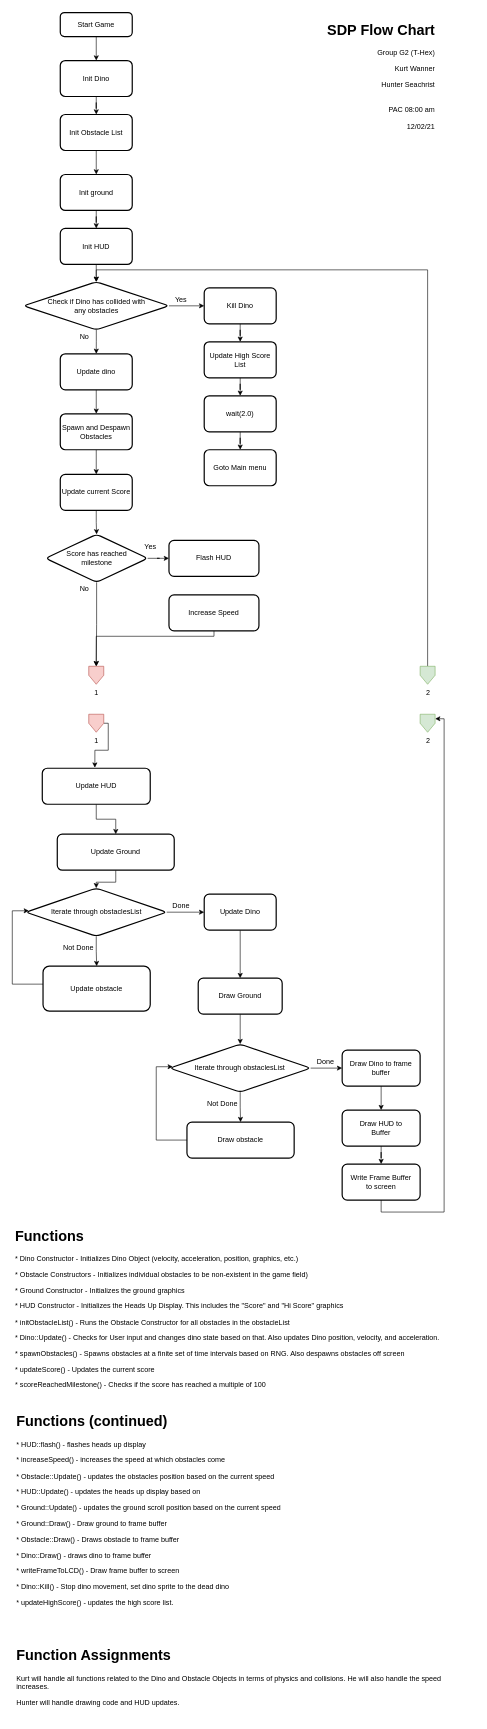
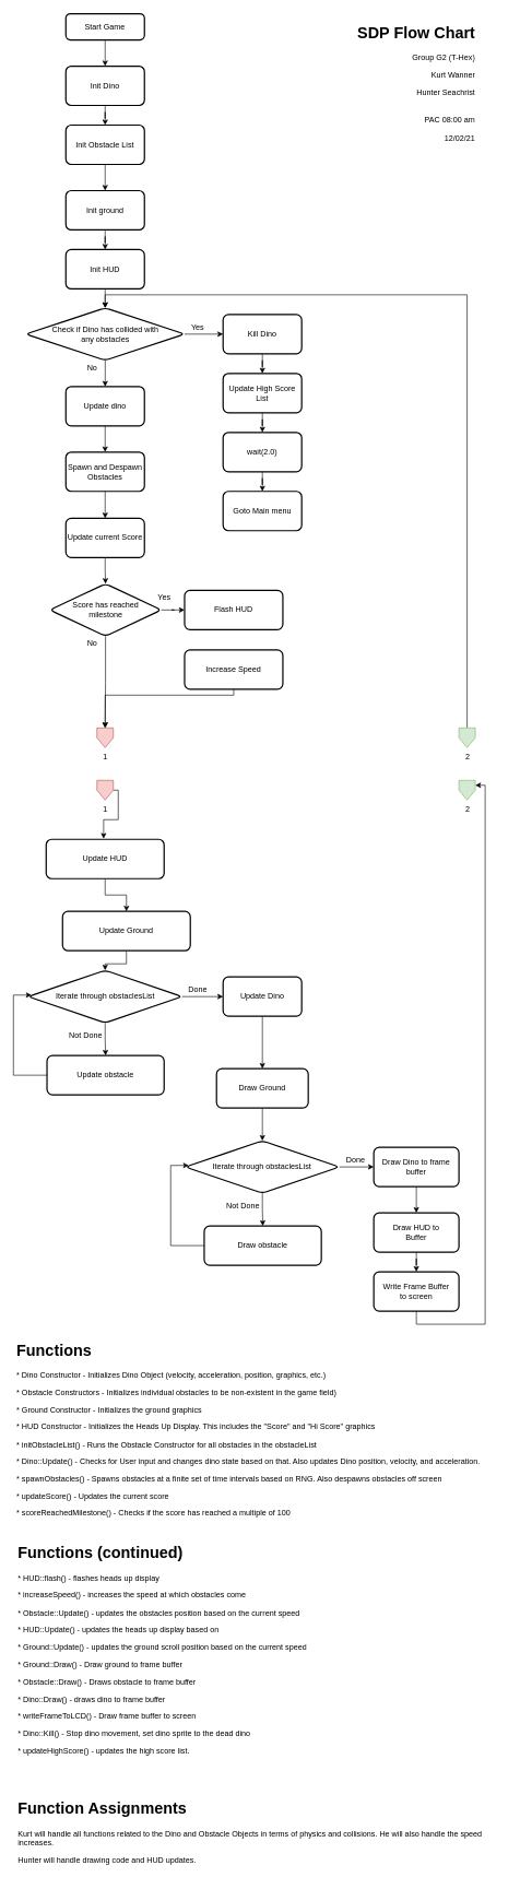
  <mxCell id="0" />
  <mxCell id="1" parent="0" />
  <mxCell id="2" value="" style="edgeStyle=orthogonalEdgeStyle;rounded=0;orthogonalLoop=1;jettySize=auto;html=1;" parent="1" source="3" target="5" edge="1"><mxGeometry relative="1" as="geometry" /></mxCell>
  <mxCell id="3" value="Start Game" style="rounded=1;whiteSpace=wrap;html=1;absoluteArcSize=1;arcSize=14;strokeWidth=2;" parent="1" vertex="1"><mxGeometry x="100" y="20" width="120" height="40" as="geometry" /></mxCell>
  <mxCell id="4" value="" style="edgeStyle=orthogonalEdgeStyle;rounded=0;orthogonalLoop=1;jettySize=auto;html=1;" parent="1" source="5" target="7" edge="1"><mxGeometry relative="1" as="geometry" /></mxCell>
  <mxCell id="5" value="Init Dino" style="whiteSpace=wrap;html=1;rounded=1;strokeWidth=2;arcSize=14;" parent="1" vertex="1"><mxGeometry x="100" y="100" width="120" height="60" as="geometry" /></mxCell>
  <mxCell id="6" value="" style="edgeStyle=orthogonalEdgeStyle;rounded=0;orthogonalLoop=1;jettySize=auto;html=1;" parent="1" source="7" target="9" edge="1"><mxGeometry relative="1" as="geometry" /></mxCell>
  <mxCell id="7" value="Init Obstacle List" style="whiteSpace=wrap;html=1;rounded=1;strokeWidth=2;arcSize=14;" parent="1" vertex="1"><mxGeometry x="100" y="190" width="120" height="60" as="geometry" /></mxCell>
  <mxCell id="8" value="" style="edgeStyle=orthogonalEdgeStyle;rounded=0;orthogonalLoop=1;jettySize=auto;html=1;" parent="1" source="9" target="32" edge="1"><mxGeometry relative="1" as="geometry" /></mxCell>
  <mxCell id="9" value="Init ground" style="whiteSpace=wrap;html=1;rounded=1;strokeWidth=2;arcSize=14;" parent="1" vertex="1"><mxGeometry x="100" y="290" width="120" height="60" as="geometry" /></mxCell>
  <mxCell id="10" value="" style="edgeStyle=orthogonalEdgeStyle;rounded=0;orthogonalLoop=1;jettySize=auto;html=1;" parent="1" source="12" target="14" edge="1"><mxGeometry relative="1" as="geometry" /></mxCell>
  <mxCell id="11" value="" style="edgeStyle=orthogonalEdgeStyle;rounded=0;orthogonalLoop=1;jettySize=auto;html=1;" parent="1" source="12" target="22" edge="1"><mxGeometry relative="1" as="geometry" /></mxCell>
  <mxCell id="12" value="&lt;div&gt;Check if Dino has collided with &lt;br&gt;&lt;/div&gt;&lt;div&gt;any obstacles&lt;/div&gt;" style="rhombus;whiteSpace=wrap;html=1;rounded=1;strokeWidth=2;arcSize=14;" parent="1" vertex="1"><mxGeometry x="38.75" y="469" width="242.5" height="80" as="geometry" /></mxCell>
  <mxCell id="13" value="" style="edgeStyle=orthogonalEdgeStyle;rounded=0;orthogonalLoop=1;jettySize=auto;html=1;" parent="1" source="14" target="17" edge="1"><mxGeometry relative="1" as="geometry" /></mxCell>
  <mxCell id="14" value="Kill Dino" style="whiteSpace=wrap;html=1;rounded=1;strokeWidth=2;arcSize=14;" parent="1" vertex="1"><mxGeometry x="340" y="479" width="120" height="60" as="geometry" /></mxCell>
  <mxCell id="15" value="&lt;div&gt;Yes&lt;/div&gt;" style="text;html=1;align=center;verticalAlign=middle;resizable=0;points=[];autosize=1;strokeColor=none;fillColor=none;" parent="1" vertex="1"><mxGeometry x="281.25" y="489" width="40" height="20" as="geometry" /></mxCell>
  <mxCell id="16" value="" style="edgeStyle=orthogonalEdgeStyle;rounded=0;orthogonalLoop=1;jettySize=auto;html=1;" parent="1" source="17" target="19" edge="1"><mxGeometry relative="1" as="geometry" /></mxCell>
  <mxCell id="17" value="Update High Score List" style="whiteSpace=wrap;html=1;rounded=1;strokeWidth=2;arcSize=14;" parent="1" vertex="1"><mxGeometry x="340" y="569" width="120" height="60" as="geometry" /></mxCell>
  <mxCell id="18" value="" style="edgeStyle=orthogonalEdgeStyle;rounded=0;orthogonalLoop=1;jettySize=auto;html=1;" parent="1" source="19" target="20" edge="1"><mxGeometry relative="1" as="geometry" /></mxCell>
  <mxCell id="19" value="wait(2.0)" style="whiteSpace=wrap;html=1;rounded=1;strokeWidth=2;arcSize=14;" parent="1" vertex="1"><mxGeometry x="340" y="659" width="120" height="60" as="geometry" /></mxCell>
  <mxCell id="20" value="Goto Main menu" style="whiteSpace=wrap;html=1;rounded=1;strokeWidth=2;arcSize=14;" parent="1" vertex="1"><mxGeometry x="340" y="749" width="120" height="60" as="geometry" /></mxCell>
  <mxCell id="21" value="" style="edgeStyle=orthogonalEdgeStyle;rounded=0;orthogonalLoop=1;jettySize=auto;html=1;" parent="1" source="22" target="24" edge="1"><mxGeometry relative="1" as="geometry" /></mxCell>
  <mxCell id="22" value="Update dino" style="whiteSpace=wrap;html=1;rounded=1;strokeWidth=2;arcSize=14;" parent="1" vertex="1"><mxGeometry x="100" y="589" width="120" height="60" as="geometry" /></mxCell>
  <mxCell id="23" value="" style="edgeStyle=orthogonalEdgeStyle;rounded=0;orthogonalLoop=1;jettySize=auto;html=1;entryX=0.5;entryY=0;entryDx=0;entryDy=0;" parent="1" source="24" target="26" edge="1"><mxGeometry relative="1" as="geometry"><mxPoint x="160" y="789" as="targetPoint" /></mxGeometry></mxCell>
  <mxCell id="24" value="Spawn and Despawn Obstacles" style="whiteSpace=wrap;html=1;rounded=1;strokeWidth=2;arcSize=14;" parent="1" vertex="1"><mxGeometry x="100" y="689" width="120" height="60" as="geometry" /></mxCell>
  <mxCell id="25" value="" style="edgeStyle=orthogonalEdgeStyle;rounded=0;orthogonalLoop=1;jettySize=auto;html=1;" parent="1" source="26" target="29" edge="1"><mxGeometry relative="1" as="geometry" /></mxCell>
  <mxCell id="26" value="Update current Score" style="whiteSpace=wrap;html=1;rounded=1;strokeWidth=2;arcSize=14;" parent="1" vertex="1"><mxGeometry x="100" y="790" width="120" height="60" as="geometry" /></mxCell>
  <mxCell id="27" value="" style="edgeStyle=orthogonalEdgeStyle;rounded=0;orthogonalLoop=1;jettySize=auto;html=1;" parent="1" source="29" target="30" edge="1"><mxGeometry relative="1" as="geometry" /></mxCell>
  <mxCell id="28" style="edgeStyle=orthogonalEdgeStyle;rounded=0;orthogonalLoop=1;jettySize=auto;html=1;entryX=0.5;entryY=0;entryDx=0;entryDy=0;" parent="1" source="29" target="42" edge="1"><mxGeometry relative="1" as="geometry" /></mxCell>
  <mxCell id="29" value="&lt;div&gt;Score has reached&lt;/div&gt;&lt;div&gt;milestone&lt;br&gt;&lt;/div&gt;" style="rhombus;whiteSpace=wrap;html=1;rounded=1;strokeWidth=2;arcSize=14;" parent="1" vertex="1"><mxGeometry x="75.63" y="890" width="170" height="80" as="geometry" /></mxCell>
  <mxCell id="30" value="Flash HUD" style="whiteSpace=wrap;html=1;rounded=1;strokeWidth=2;arcSize=14;" parent="1" vertex="1"><mxGeometry x="281.25" y="900" width="150" height="60" as="geometry" /></mxCell>
  <mxCell id="31" value="" style="edgeStyle=orthogonalEdgeStyle;rounded=0;orthogonalLoop=1;jettySize=auto;html=1;" parent="1" source="32" target="12" edge="1"><mxGeometry relative="1" as="geometry" /></mxCell>
  <mxCell id="32" value="Init HUD" style="whiteSpace=wrap;html=1;rounded=1;strokeWidth=2;arcSize=14;" parent="1" vertex="1"><mxGeometry x="100" y="380" width="120" height="60" as="geometry" /></mxCell>
  <mxCell id="33" value="Yes" style="text;html=1;align=center;verticalAlign=middle;resizable=0;points=[];autosize=1;strokeColor=none;fillColor=none;" parent="1" vertex="1"><mxGeometry x="230" y="901" width="40" height="20" as="geometry" /></mxCell>
  <mxCell id="34" value="" style="edgeStyle=orthogonalEdgeStyle;rounded=0;orthogonalLoop=1;jettySize=auto;html=1;" parent="1" source="35" target="41" edge="1"><mxGeometry relative="1" as="geometry" /></mxCell>
  <mxCell id="35" value="Update HUD" style="whiteSpace=wrap;html=1;rounded=1;strokeWidth=2;arcSize=14;" parent="1" vertex="1"><mxGeometry x="70" y="1280" width="180" height="60" as="geometry" /></mxCell>
  <mxCell id="36" style="edgeStyle=orthogonalEdgeStyle;rounded=0;orthogonalLoop=1;jettySize=auto;html=1;entryX=0.5;entryY=0;entryDx=0;entryDy=0;" parent="1" source="37" target="42" edge="1"><mxGeometry relative="1" as="geometry"><Array as="points"><mxPoint x="356" y="1060" /><mxPoint x="160" y="1060" /></Array></mxGeometry></mxCell>
  <mxCell id="37" value="Increase Speed" style="whiteSpace=wrap;html=1;rounded=1;strokeWidth=2;arcSize=14;" parent="1" vertex="1"><mxGeometry x="281.25" y="991" width="150" height="60" as="geometry" /></mxCell>
  <mxCell id="38" value="No" style="text;html=1;align=center;verticalAlign=middle;resizable=0;points=[];autosize=1;strokeColor=none;fillColor=none;" parent="1" vertex="1"><mxGeometry x="125" y="971" width="30" height="20" as="geometry" /></mxCell>
  <mxCell id="39" value="No" style="text;html=1;align=center;verticalAlign=middle;resizable=0;points=[];autosize=1;strokeColor=none;fillColor=none;" parent="1" vertex="1"><mxGeometry x="125" y="550" width="30" height="20" as="geometry" /></mxCell>
  <mxCell id="40" value="" style="edgeStyle=orthogonalEdgeStyle;rounded=0;orthogonalLoop=1;jettySize=auto;html=1;" parent="1" source="41" target="47" edge="1"><mxGeometry relative="1" as="geometry" /></mxCell>
  <mxCell id="41" value="Update Ground" style="whiteSpace=wrap;html=1;rounded=1;strokeWidth=2;arcSize=14;" parent="1" vertex="1"><mxGeometry x="95" y="1390" width="195" height="60" as="geometry" /></mxCell>
  <mxCell id="42" value="1" style="verticalLabelPosition=bottom;verticalAlign=top;html=1;shape=offPageConnector;rounded=0;size=0.5;fillColor=#f8cecc;strokeColor=#b85450;" parent="1" vertex="1"><mxGeometry x="147.5" y="1110" width="25" height="30" as="geometry" /></mxCell>
  <mxCell id="43" style="edgeStyle=orthogonalEdgeStyle;rounded=0;orthogonalLoop=1;jettySize=auto;html=1;entryX=0.487;entryY=-0.017;entryDx=0;entryDy=0;entryPerimeter=0;" parent="1" source="44" target="35" edge="1"><mxGeometry relative="1" as="geometry"><Array as="points"><mxPoint x="180" y="1205" /><mxPoint x="180" y="1250" /><mxPoint x="158" y="1250" /></Array></mxGeometry></mxCell>
  <mxCell id="44" value="1" style="verticalLabelPosition=bottom;verticalAlign=top;html=1;shape=offPageConnector;rounded=0;size=0.5;fillColor=#f8cecc;strokeColor=#b85450;" parent="1" vertex="1"><mxGeometry x="147.5" y="1190" width="25" height="30" as="geometry" /></mxCell>
  <mxCell id="45" value="" style="edgeStyle=orthogonalEdgeStyle;rounded=0;orthogonalLoop=1;jettySize=auto;html=1;" parent="1" source="47" target="49" edge="1"><mxGeometry relative="1" as="geometry" /></mxCell>
  <mxCell id="46" value="" style="edgeStyle=orthogonalEdgeStyle;rounded=0;orthogonalLoop=1;jettySize=auto;html=1;" parent="1" source="47" target="52" edge="1"><mxGeometry relative="1" as="geometry" /></mxCell>
  <mxCell id="47" value="Iterate through obstaclesList" style="rhombus;whiteSpace=wrap;html=1;rounded=1;strokeWidth=2;arcSize=14;" parent="1" vertex="1"><mxGeometry x="42.5" y="1480" width="235" height="80" as="geometry" /></mxCell>
  <mxCell id="48" value="" style="edgeStyle=orthogonalEdgeStyle;rounded=0;orthogonalLoop=1;jettySize=auto;html=1;entryX=0.022;entryY=0.471;entryDx=0;entryDy=0;entryPerimeter=0;" parent="1" source="49" target="47" edge="1"><mxGeometry relative="1" as="geometry"><mxPoint x="20" y="1550" as="targetPoint" /><Array as="points"><mxPoint x="20" y="1640" /><mxPoint x="20" y="1518" /><mxPoint x="48" y="1518" /></Array></mxGeometry></mxCell>
- <mxCell id="49" value="Update obstacle" style="whiteSpace=wrap;html=1;rounded=1;strokeWidth=2;arcSize=14;" parent="1" vertex="1"><mxGeometry x="71.25" y="1610" width="178.75" height="75" as="geometry" /></mxCell>
+ <mxCell id="49" value="Update obstacle" style="whiteSpace=wrap;html=1;rounded=1;strokeWidth=2;arcSize=14;" parent="1" vertex="1"><mxGeometry x="71.25" y="1610" width="178.75" height="60" as="geometry" /></mxCell>
  <mxCell id="50" value="Not Done" style="text;html=1;align=center;verticalAlign=middle;resizable=0;points=[];autosize=1;strokeColor=none;fillColor=none;" parent="1" vertex="1"><mxGeometry x="95" y="1570" width="70" height="20" as="geometry" /></mxCell>
  <mxCell id="51" value="" style="edgeStyle=orthogonalEdgeStyle;rounded=0;orthogonalLoop=1;jettySize=auto;html=1;" parent="1" source="52" target="54" edge="1"><mxGeometry relative="1" as="geometry" /></mxCell>
  <mxCell id="52" value="Update Dino" style="whiteSpace=wrap;html=1;rounded=1;strokeWidth=2;arcSize=14;" parent="1" vertex="1"><mxGeometry x="340" y="1490" width="120" height="60" as="geometry" /></mxCell>
  <mxCell id="53" value="" style="edgeStyle=orthogonalEdgeStyle;rounded=0;orthogonalLoop=1;jettySize=auto;html=1;" parent="1" source="54" target="57" edge="1"><mxGeometry relative="1" as="geometry" /></mxCell>
  <mxCell id="54" value="Draw Ground" style="whiteSpace=wrap;html=1;rounded=1;strokeWidth=2;arcSize=14;" parent="1" vertex="1"><mxGeometry x="330" y="1630" width="140" height="60" as="geometry" /></mxCell>
  <mxCell id="55" value="" style="edgeStyle=orthogonalEdgeStyle;rounded=0;orthogonalLoop=1;jettySize=auto;html=1;" parent="1" source="57" target="59" edge="1"><mxGeometry relative="1" as="geometry" /></mxCell>
  <mxCell id="56" value="" style="edgeStyle=orthogonalEdgeStyle;rounded=0;orthogonalLoop=1;jettySize=auto;html=1;" parent="1" source="57" target="63" edge="1"><mxGeometry relative="1" as="geometry" /></mxCell>
  <mxCell id="57" value="Iterate through obstaclesList" style="rhombus;whiteSpace=wrap;html=1;rounded=1;strokeWidth=2;arcSize=14;" parent="1" vertex="1"><mxGeometry x="282.47" y="1740" width="235" height="80" as="geometry" /></mxCell>
  <mxCell id="58" value="" style="edgeStyle=orthogonalEdgeStyle;rounded=0;orthogonalLoop=1;jettySize=auto;html=1;entryX=0.022;entryY=0.471;entryDx=0;entryDy=0;entryPerimeter=0;" parent="1" source="59" target="57" edge="1"><mxGeometry relative="1" as="geometry"><mxPoint x="259.97" y="1810" as="targetPoint" /><Array as="points"><mxPoint x="259.97" y="1900" /><mxPoint x="259.97" y="1778" /><mxPoint x="287.97" y="1778" /></Array></mxGeometry></mxCell>
  <mxCell id="59" value="Draw obstacle" style="whiteSpace=wrap;html=1;rounded=1;strokeWidth=2;arcSize=14;" parent="1" vertex="1"><mxGeometry x="311.22" y="1870" width="178.75" height="60" as="geometry" /></mxCell>
  <mxCell id="60" value="Not Done" style="text;html=1;align=center;verticalAlign=middle;resizable=0;points=[];autosize=1;strokeColor=none;fillColor=none;" parent="1" vertex="1"><mxGeometry x="334.97" y="1830" width="70" height="20" as="geometry" /></mxCell>
  <mxCell id="61" value="&lt;div&gt;Done&lt;/div&gt;" style="text;html=1;align=center;verticalAlign=middle;resizable=0;points=[];autosize=1;strokeColor=none;fillColor=none;" parent="1" vertex="1"><mxGeometry x="276.25" y="1500" width="50" height="20" as="geometry" /></mxCell>
  <mxCell id="62" value="" style="edgeStyle=orthogonalEdgeStyle;rounded=0;orthogonalLoop=1;jettySize=auto;html=1;" parent="1" source="63" target="66" edge="1"><mxGeometry relative="1" as="geometry" /></mxCell>
  <mxCell id="63" value="Draw Dino to frame buffer" style="whiteSpace=wrap;html=1;rounded=1;strokeWidth=2;arcSize=14;" parent="1" vertex="1"><mxGeometry x="570" y="1750" width="130" height="60" as="geometry" /></mxCell>
  <mxCell id="64" value="&lt;div&gt;Done&lt;/div&gt;" style="text;html=1;align=center;verticalAlign=middle;resizable=0;points=[];autosize=1;strokeColor=none;fillColor=none;" parent="1" vertex="1"><mxGeometry x="517.47" y="1760" width="50" height="20" as="geometry" /></mxCell>
  <mxCell id="65" value="" style="edgeStyle=orthogonalEdgeStyle;rounded=0;orthogonalLoop=1;jettySize=auto;html=1;" parent="1" source="66" target="68" edge="1"><mxGeometry relative="1" as="geometry" /></mxCell>
  <mxCell id="66" value="&lt;div&gt;Draw HUD to &lt;br&gt;&lt;/div&gt;&lt;div&gt;Buffer&lt;br&gt;&lt;/div&gt;" style="whiteSpace=wrap;html=1;rounded=1;strokeWidth=2;arcSize=14;" parent="1" vertex="1"><mxGeometry x="570" y="1850" width="130" height="60" as="geometry" /></mxCell>
  <mxCell id="67" style="edgeStyle=orthogonalEdgeStyle;rounded=0;orthogonalLoop=1;jettySize=auto;html=1;entryX=1;entryY=0.25;entryDx=0;entryDy=0;" parent="1" source="68" target="69" edge="1"><mxGeometry relative="1" as="geometry"><mxPoint x="740" y="1210" as="targetPoint" /><Array as="points"><mxPoint x="635" y="2020" /><mxPoint x="740" y="2020" /><mxPoint x="740" y="1198" /></Array></mxGeometry></mxCell>
  <mxCell id="68" value="&lt;div&gt;Write Frame Buffer&lt;/div&gt;&lt;div&gt;to screen&lt;br&gt;&lt;/div&gt;" style="whiteSpace=wrap;html=1;rounded=1;strokeWidth=2;arcSize=14;" parent="1" vertex="1"><mxGeometry x="570" y="1940" width="130" height="60" as="geometry" /></mxCell>
  <mxCell id="69" value="&lt;div&gt;2&lt;/div&gt;" style="verticalLabelPosition=bottom;verticalAlign=top;html=1;shape=offPageConnector;rounded=0;size=0.5;fillColor=#d5e8d4;strokeColor=#82b366;" parent="1" vertex="1"><mxGeometry x="700" y="1190" width="25" height="30" as="geometry" /></mxCell>
  <mxCell id="70" style="edgeStyle=orthogonalEdgeStyle;rounded=0;orthogonalLoop=1;jettySize=auto;html=1;entryX=0.5;entryY=0;entryDx=0;entryDy=0;" parent="1" source="71" target="12" edge="1"><mxGeometry relative="1" as="geometry"><Array as="points"><mxPoint x="713" y="449" /><mxPoint x="160" y="449" /></Array></mxGeometry></mxCell>
  <mxCell id="71" value="&lt;div&gt;2&lt;/div&gt;" style="verticalLabelPosition=bottom;verticalAlign=top;html=1;shape=offPageConnector;rounded=0;size=0.5;fillColor=#d5e8d4;strokeColor=#82b366;" parent="1" vertex="1"><mxGeometry x="700" y="1110" width="25" height="30" as="geometry" /></mxCell>
  <mxCell id="72" value="&lt;h1&gt;Functions&lt;/h1&gt;&lt;p&gt;* Dino Constructor - Initializes Dino Object (velocity, acceleration, position, graphics, etc.)&lt;br&gt;&lt;/p&gt;&lt;p&gt;* Obstacle Constructors - Initializes individual obstacles to be non-existent in the game field)&lt;br&gt;&lt;/p&gt;&lt;p&gt;* Ground Constructor - Initializes the ground graphics&lt;br&gt;&lt;/p&gt;&lt;p&gt;* HUD Constructor - Initializes the Heads Up Display. This includes the &quot;Score&quot; and &quot;Hi Score&quot; graphics&lt;br&gt;&lt;/p&gt;&lt;p&gt;* initObstacleList() - Runs the Obstacle Constructor for all obstacles in the obstacleList&lt;br&gt;&lt;/p&gt;&lt;p&gt;* Dino::Update() - Checks for User input and changes dino state based on that. Also updates Dino position, velocity, and acceleration.&lt;br&gt;&lt;/p&gt;&lt;p&gt;* spawnObstacles() - Spawns obstacles at a finite set of time intervals based on RNG. Also despawns obstacles off screen&lt;br&gt;&lt;/p&gt;&lt;p&gt;* updateScore() - Updates the current score&lt;br&gt;&lt;/p&gt;&lt;p&gt;* scoreReachedMilestone() - Checks if the score has reached a multiple of 100&lt;br&gt;&lt;/p&gt;" style="text;html=1;strokeColor=none;fillColor=none;spacing=5;spacingTop=-20;whiteSpace=wrap;overflow=hidden;rounded=0;" vertex="1" parent="1"><mxGeometry x="20" y="2040" width="760" height="290" as="geometry" /></mxCell>
  <mxCell id="73" value="&lt;h1&gt;Functions (continued)&lt;br&gt;&lt;/h1&gt;&lt;p&gt;* HUD::flash() - flashes heads up display&lt;br&gt;&lt;/p&gt;&lt;p&gt;* increaseSpeed() - increases the speed at which obstacles come&lt;br&gt;&lt;/p&gt;&lt;p&gt;* Obstacle::Update() - updates the obstacles position based on the current speed&lt;br&gt;&lt;/p&gt;&lt;p&gt;* HUD::Update() - updates the heads up display based on &lt;br&gt;&lt;/p&gt;&lt;p&gt;* Ground::Update() - updates the ground scroll position based on the current speed&lt;br&gt;&lt;/p&gt;&lt;p&gt;* Ground::Draw() - Draw ground to frame buffer&lt;br&gt;&lt;/p&gt;&lt;p&gt;* Obstacle::Draw() - Draws obstacle to frame buffer&lt;br&gt;&lt;/p&gt;&lt;p&gt;* Dino::Draw() - draws dino to frame buffer&lt;br&gt;&lt;/p&gt;&lt;p&gt;* writeFrameToLCD() - Draw frame buffer to screen&lt;br&gt;&lt;/p&gt;&lt;div&gt;&lt;p&gt;* Dino::Kill() - Stop dino movement, set dino sprite to the dead dino&lt;br&gt;&lt;/p&gt;&lt;p&gt;* updateHighScore() - updates the high score list.&lt;br&gt;&lt;/p&gt;&lt;/div&gt;" style="text;html=1;strokeColor=none;fillColor=none;spacing=5;spacingTop=-20;whiteSpace=wrap;overflow=hidden;rounded=0;" vertex="1" parent="1"><mxGeometry x="22.47" y="2350" width="747.53" height="350" as="geometry" /></mxCell>
  <mxCell id="74" value="&lt;h1&gt;Function Assignments&lt;br&gt;&lt;/h1&gt;&lt;p&gt;Kurt will handle all functions related to the Dino and Obstacle Objects in terms of physics and collisions. He will also handle the speed increases.&lt;/p&gt;&lt;p&gt;Hunter will handle drawing code and HUD updates.&lt;br&gt;&lt;/p&gt;" style="text;html=1;strokeColor=none;fillColor=none;spacing=5;spacingTop=-20;whiteSpace=wrap;overflow=hidden;rounded=0;" vertex="1" parent="1"><mxGeometry x="22.47" y="2740" width="767.53" height="120" as="geometry" /></mxCell>
  <mxCell id="75" value="&lt;h1 align=&quot;right&quot;&gt;SDP Flow Chart&lt;br&gt;&lt;/h1&gt;&lt;p align=&quot;right&quot;&gt;Group G2 (T-Hex)&lt;/p&gt;&lt;p align=&quot;right&quot;&gt;Kurt Wanner&lt;/p&gt;&lt;p align=&quot;right&quot;&gt;Hunter Seachrist&lt;br&gt;&lt;/p&gt;&lt;div&gt;&lt;br&gt;&lt;/div&gt;&lt;div&gt;PAC 08:00 am&lt;br&gt;&lt;/div&gt;&lt;div&gt;&lt;br&gt;&lt;/div&gt;&lt;div&gt;12/02/21&lt;br&gt;&lt;/div&gt;" style="text;html=1;strokeColor=none;fillColor=none;spacing=5;spacingTop=-20;whiteSpace=wrap;overflow=hidden;rounded=0;align=right;" vertex="1" parent="1"><mxGeometry x="540" y="30" width="190" height="300" as="geometry" /></mxCell>
